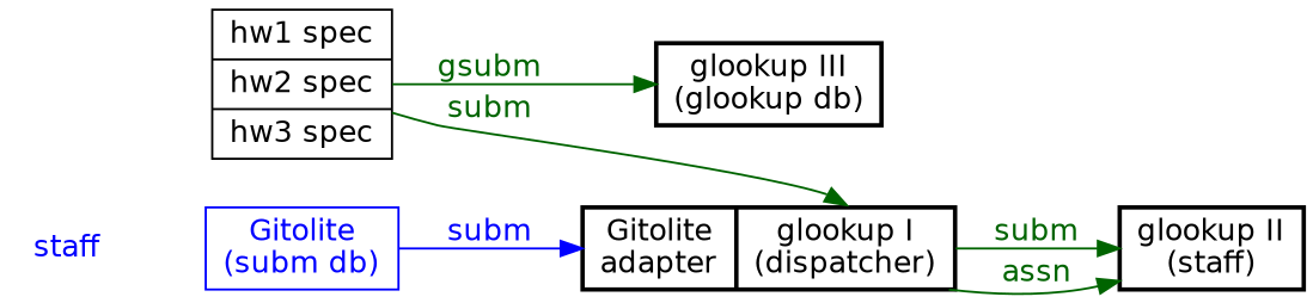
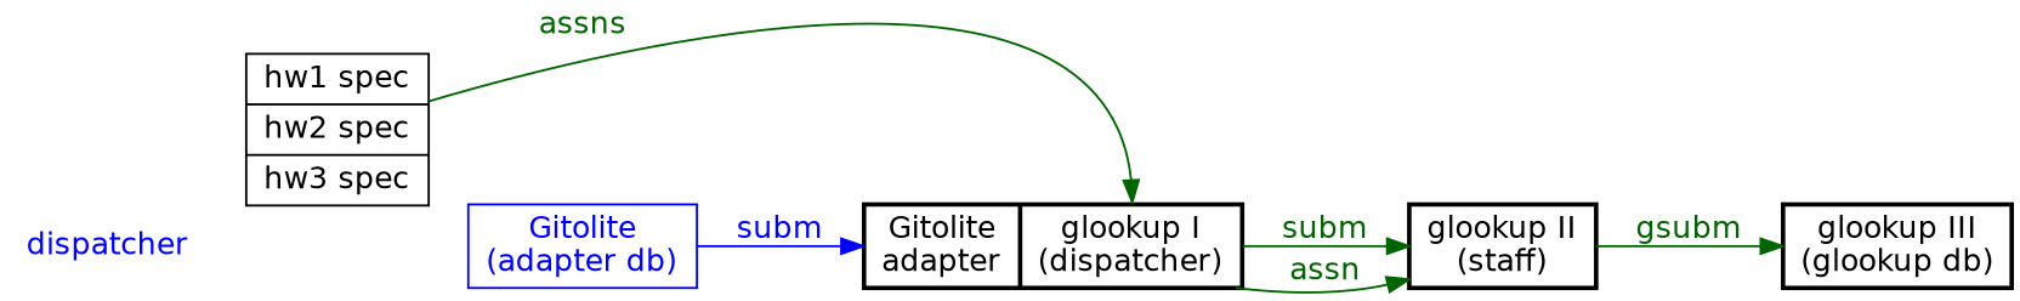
  digraph {
    rankdir=LR
    node [fontname=Helvetica shape=record]
    edge [color=darkgreen fontcolor=darkgreen fontname=Helvetica]
    n1 [label="{ Gitolite\nadapter | <actual> glookup I\n(dispatcher) }" style=bold]
    n2 [label="glookup II\n(staff)" style=bold]
    n3 [label="<hw1> hw1 spec | <hw2> hw2 spec | <hw3> hw3 spec"]
    n4 [label="glookup III\n(glookup db)" style=bold]
-   staff [color=transparent fontcolor=blue]
-   n6 [color=blue fontcolor=blue label="Gitolite\n(subm db)"]
+   staff [color=transparent fontcolor=blue label=dispatcher]
+   n6 [color=blue fontcolor=blue label="Gitolite\n(adapter db)"]
    subgraph sub_1 {
      n1
      n2
      n3
      n4
    }
    subgraph sub_2 {
      n1
      staff
      n6
    }
    n1 -> n2 [label=subm]
    n1 -> n2 [label=assn]
-   n3 -> n4 [label=gsubm]
-   n3 -> n1 [headport=actual label=subm weight=0]
+   n2 -> n4 [label=gsubm]
+   n3 -> n1 [headport=actual label=assns weight=0]
    staff -> n6 [color=transparent fontcolor=blue]
    n6 -> n1 [color=blue fontcolor=blue label=subm]
  }
